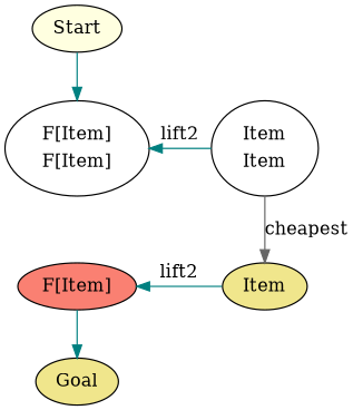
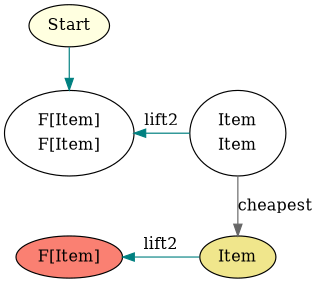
  digraph {
    node [style=filled]
    edge [color=teal]
    n1 [group=upper label=<<table border='0' cellborder='0'><tr><td>F[Item]</td></tr><tr><td>F[Item]</td></tr></table>> style=""]
    n2 [group=lower label=<<table border='0' cellborder='0'><tr><td>Item</td></tr><tr><td>Item</td></tr></table>> style=""]
    n3 [group=upper label="F[Item]" fillcolor=salmon]
    n4 [group=lower label=Item fillcolor=khaki]
    Start [fillcolor=lightyellow]
-   Goal [fillcolor=khaki]
    subgraph sub_1 {
      rank=same
      n1
      n2
    }
    subgraph sub_2 {
      rank=same
      n3
      n4
    }
    n1 -> n2 [dir=back label=lift2]
    n1 -> n3 [label="cheapest.lift2" style=invis color=""]
    n2 -> n4 [label=cheapest color=gray40]
    n3 -> n4 [dir=back label=lift2]
-   n3 -> Goal
    Start -> n1
  }
